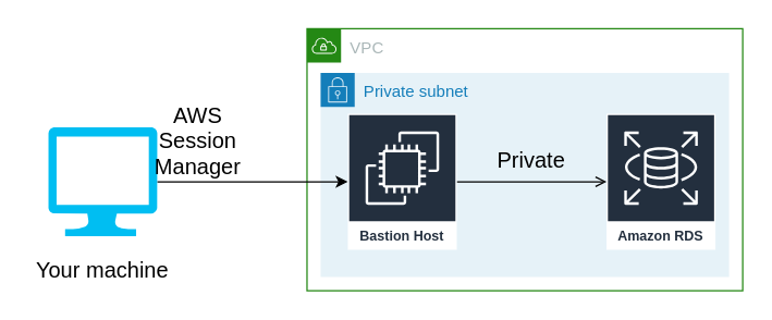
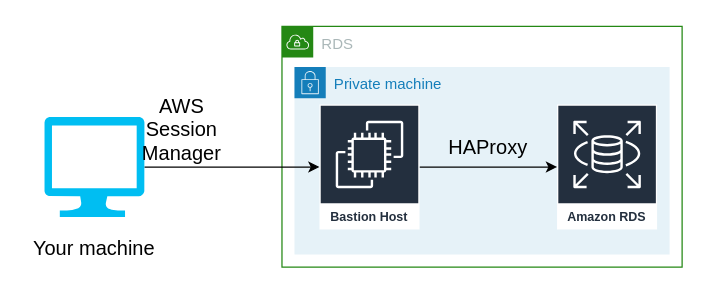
  <mxCell id="0" />
  <mxCell id="1" parent="0" />
- <mxCell id="2" value="VPC" style="points=[[0,0],[0.25,0],[0.5,0],[0.75,0],[1,0],[1,0.25],[1,0.5],[1,0.75],[1,1],[0.75,1],[0.5,1],[0.25,1],[0,1],[0,0.75],[0,0.5],[0,0.25]];outlineConnect=0;gradientColor=none;html=1;whiteSpace=wrap;fontSize=12;fontStyle=0;shape=mxgraph.aws4.group;grIcon=mxgraph.aws4.group_vpc;strokeColor=#248814;fillColor=none;verticalAlign=top;align=left;spacingLeft=30;fontColor=#AAB7B8;dashed=0;" vertex="1" parent="1"><mxGeometry x="225" y="20.5" width="320" height="192.5" as="geometry" /></mxCell>
- <mxCell id="3" value="Private subnet" style="points=[[0,0],[0.25,0],[0.5,0],[0.75,0],[1,0],[1,0.25],[1,0.5],[1,0.75],[1,1],[0.75,1],[0.5,1],[0.25,1],[0,1],[0,0.75],[0,0.5],[0,0.25]];outlineConnect=0;gradientColor=none;html=1;whiteSpace=wrap;fontSize=12;fontStyle=0;shape=mxgraph.aws4.group;grIcon=mxgraph.aws4.group_security_group;grStroke=0;strokeColor=#147EBA;fillColor=#E6F2F8;verticalAlign=top;align=left;spacingLeft=30;fontColor=#147EBA;dashed=0;" vertex="1" parent="1"><mxGeometry x="235" y="53" width="300" height="150" as="geometry" /></mxCell>
+ <mxCell id="2" value="RDS" style="points=[[0,0],[0.25,0],[0.5,0],[0.75,0],[1,0],[1,0.25],[1,0.5],[1,0.75],[1,1],[0.75,1],[0.5,1],[0.25,1],[0,1],[0,0.75],[0,0.5],[0,0.25]];outlineConnect=0;gradientColor=none;html=1;whiteSpace=wrap;fontSize=12;fontStyle=0;shape=mxgraph.aws4.group;grIcon=mxgraph.aws4.group_vpc;strokeColor=#248814;fillColor=none;verticalAlign=top;align=left;spacingLeft=30;fontColor=#AAB7B8;dashed=0;" vertex="1" parent="1"><mxGeometry x="225" y="20.5" width="320" height="192.5" as="geometry" /></mxCell>
+ <mxCell id="3" value="Private machine" style="points=[[0,0],[0.25,0],[0.5,0],[0.75,0],[1,0],[1,0.25],[1,0.5],[1,0.75],[1,1],[0.75,1],[0.5,1],[0.25,1],[0,1],[0,0.75],[0,0.5],[0,0.25]];outlineConnect=0;gradientColor=none;html=1;whiteSpace=wrap;fontSize=12;fontStyle=0;shape=mxgraph.aws4.group;grIcon=mxgraph.aws4.group_security_group;grStroke=0;strokeColor=#147EBA;fillColor=#E6F2F8;verticalAlign=top;align=left;spacingLeft=30;fontColor=#147EBA;dashed=0;" vertex="1" parent="1"><mxGeometry x="235" y="53" width="300" height="150" as="geometry" /></mxCell>
  <mxCell id="4" style="edgeStyle=orthogonalEdgeStyle;rounded=0;orthogonalLoop=1;jettySize=auto;html=1;fontSize=16;" edge="1" parent="1" source="5" target="8"><mxGeometry relative="1" as="geometry" /></mxCell>
  <mxCell id="5" value="" style="verticalLabelPosition=bottom;html=1;verticalAlign=top;align=center;strokeColor=none;fillColor=#00BEF2;shape=mxgraph.azure.computer;pointerEvents=1;" vertex="1" parent="1"><mxGeometry x="35" y="93" width="80" height="80" as="geometry" /></mxCell>
  <mxCell id="6" value="Your machine" style="text;html=1;strokeColor=none;fillColor=none;align=center;verticalAlign=middle;whiteSpace=wrap;rounded=0;fontSize=16;" vertex="1" parent="1"><mxGeometry x="20" y="188" width="110" height="20" as="geometry" /></mxCell>
- <mxCell id="7" style="edgeStyle=orthogonalEdgeStyle;rounded=0;orthogonalLoop=1;jettySize=auto;html=1;fontSize=16;endArrow=open;" edge="1" parent="1" source="8" target="9"><mxGeometry relative="1" as="geometry" /></mxCell>
+ <mxCell id="7" style="edgeStyle=orthogonalEdgeStyle;rounded=0;orthogonalLoop=1;jettySize=auto;html=1;fontSize=16;" edge="1" parent="1" source="8" target="9"><mxGeometry relative="1" as="geometry" /></mxCell>
  <mxCell id="8" value="Bastion Host" style="outlineConnect=0;fontColor=#232F3E;gradientColor=none;strokeColor=#ffffff;fillColor=#232F3E;dashed=0;verticalLabelPosition=middle;verticalAlign=bottom;align=center;html=1;whiteSpace=wrap;fontSize=10;fontStyle=1;spacing=3;shape=mxgraph.aws4.productIcon;prIcon=mxgraph.aws4.ec2;" vertex="1" parent="1"><mxGeometry x="255" y="83" width="80" height="100" as="geometry" /></mxCell>
  <mxCell id="9" value="Amazon RDS" style="outlineConnect=0;fontColor=#232F3E;gradientColor=none;strokeColor=#ffffff;fillColor=#232F3E;dashed=0;verticalLabelPosition=middle;verticalAlign=bottom;align=center;html=1;whiteSpace=wrap;fontSize=10;fontStyle=1;spacing=3;shape=mxgraph.aws4.productIcon;prIcon=mxgraph.aws4.rds;" vertex="1" parent="1"><mxGeometry x="445" y="83" width="80" height="100" as="geometry" /></mxCell>
- <mxCell id="10" value="Private" style="text;html=1;strokeColor=none;fillColor=none;align=center;verticalAlign=middle;whiteSpace=wrap;rounded=0;fontSize=16;" vertex="1" parent="1"><mxGeometry x="325" y="106.75" width="130" height="20" as="geometry" /></mxCell>
+ <mxCell id="10" value="HAProxy" style="text;html=1;strokeColor=none;fillColor=none;align=center;verticalAlign=middle;whiteSpace=wrap;rounded=0;fontSize=16;" vertex="1" parent="1"><mxGeometry x="325" y="106.75" width="130" height="20" as="geometry" /></mxCell>
  <mxCell id="11" value="AWS Session Manager" style="text;html=1;strokeColor=none;fillColor=none;align=center;verticalAlign=middle;whiteSpace=wrap;rounded=0;fontSize=16;" vertex="1" parent="1"><mxGeometry x="125" y="93" width="40" height="20" as="geometry" /></mxCell>
